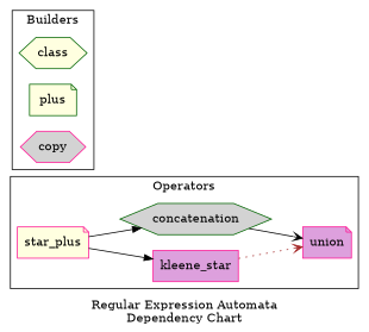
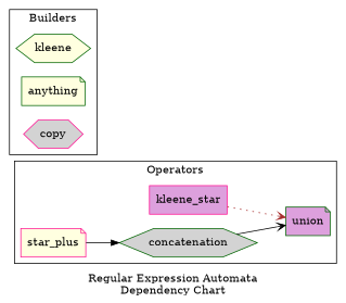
  digraph {
    label="Regular Expression Automata\nDependency Chart"
    rankdir=LR
    node [color=deeppink fillcolor=lightyellow shape=note style=filled]
    edge [arrowhead=vee color=black style=solid]
    kleene_star [fillcolor=plum shape=box]
-   union [fillcolor=plum]
+   union [color=darkgreen fillcolor=plum]
    concatenation [color=darkgreen fillcolor=lightgrey shape=hexagon]
    n4 [label=star_plus]
-   class [color=darkgreen shape=hexagon]
-   anything [color=darkgreen label=plus]
+   class [color=darkgreen shape=hexagon label=kleene]
+   anything [color=darkgreen]
    copy [fillcolor=lightgrey shape=hexagon]
    subgraph cluster_1 {
      label=Operators
      kleene_star
      union
      concatenation
      n4
    }
    subgraph cluster_2 {
      label=Builders
      class
      anything
      copy
    }
    kleene_star -> union [color=brown style=dotted]
    concatenation -> union
-   n4 -> kleene_star [arrowhead=normal]
    n4 -> concatenation [arrowhead=normal]
  }
